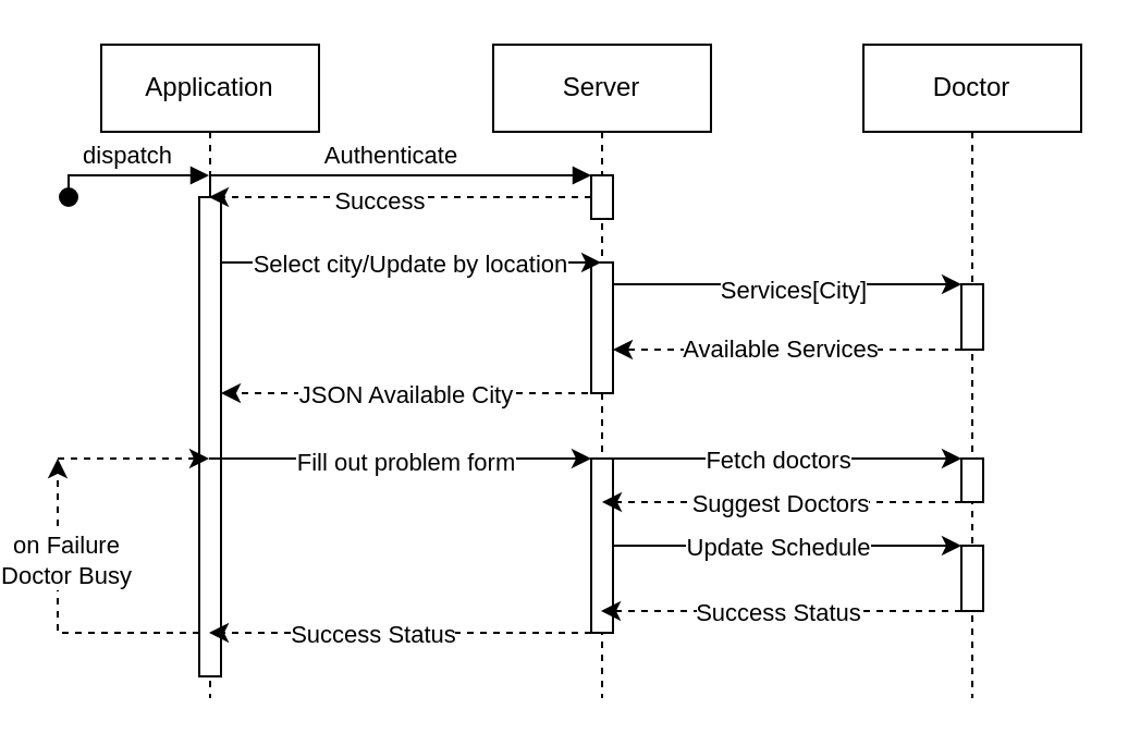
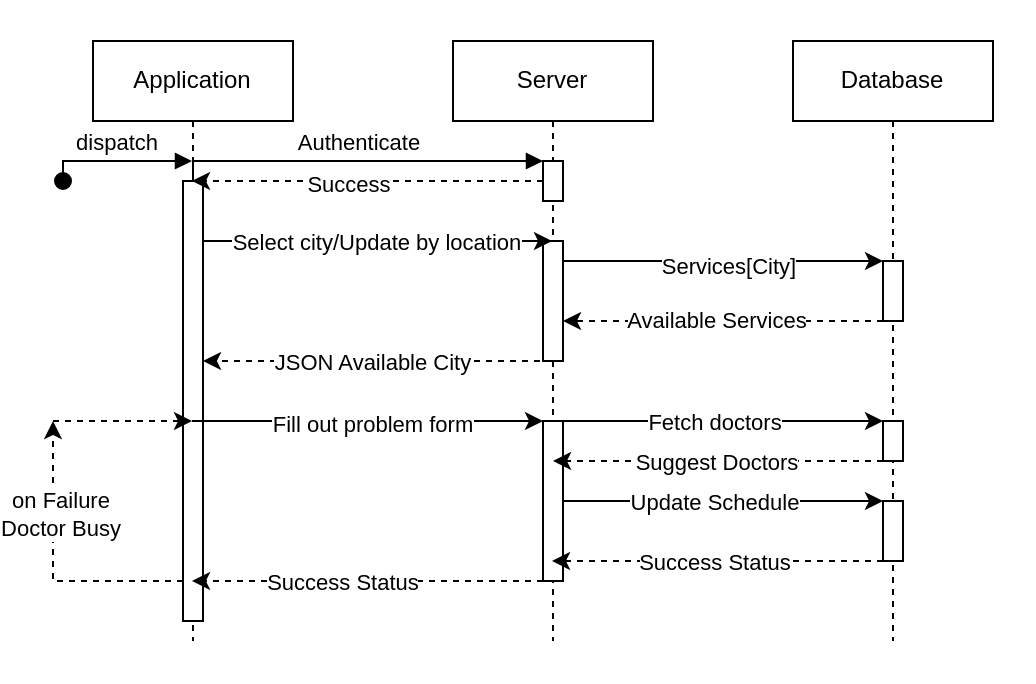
  <mxCell id="0" />
  <mxCell id="1" parent="0" />
  <mxCell id="2" value="Application" style="shape=umlLifeline;perimeter=lifelinePerimeter;whiteSpace=wrap;html=1;container=0;dropTarget=0;collapsible=0;recursiveResize=0;outlineConnect=0;portConstraint=eastwest;newEdgeStyle={&quot;edgeStyle&quot;:&quot;elbowEdgeStyle&quot;,&quot;elbow&quot;:&quot;vertical&quot;,&quot;curved&quot;:0,&quot;rounded&quot;:0};" parent="1" vertex="1"><mxGeometry x="40" y="20" width="100" height="300" as="geometry" /></mxCell>
  <mxCell id="3" style="edgeStyle=elbowEdgeStyle;rounded=0;orthogonalLoop=1;jettySize=auto;html=1;elbow=vertical;curved=0;dashed=1;" parent="2" source="6" target="2" edge="1"><mxGeometry relative="1" as="geometry" /></mxCell>
  <mxCell id="4" style="edgeStyle=elbowEdgeStyle;rounded=0;orthogonalLoop=1;jettySize=auto;html=1;elbow=vertical;curved=0;dashed=1;" parent="2" source="6" edge="1"><mxGeometry relative="1" as="geometry"><mxPoint x="-20" y="190" as="targetPoint" /><Array as="points"><mxPoint x="10" y="270" /><mxPoint x="10" y="260" /><mxPoint x="10" y="230" /><mxPoint x="20" y="260" /></Array></mxGeometry></mxCell>
  <mxCell id="5" value="on Failure&lt;br&gt;Doctor Busy" style="edgeLabel;html=1;align=center;verticalAlign=middle;resizable=0;points=[];" parent="4" vertex="1" connectable="0"><mxGeometry x="0.372" y="-3" relative="1" as="geometry"><mxPoint as="offset" /></mxGeometry></mxCell>
  <mxCell id="6" value="" style="html=1;points=[];perimeter=orthogonalPerimeter;outlineConnect=0;targetShapes=umlLifeline;portConstraint=eastwest;newEdgeStyle={&quot;edgeStyle&quot;:&quot;elbowEdgeStyle&quot;,&quot;elbow&quot;:&quot;vertical&quot;,&quot;curved&quot;:0,&quot;rounded&quot;:0};" parent="2" vertex="1"><mxGeometry x="45" y="70" width="10" height="220" as="geometry" /></mxCell>
  <mxCell id="7" value="dispatch" style="html=1;verticalAlign=bottom;startArrow=oval;endArrow=block;startSize=8;edgeStyle=elbowEdgeStyle;elbow=vertical;curved=0;rounded=0;" parent="2" target="2" edge="1"><mxGeometry relative="1" as="geometry"><mxPoint x="-15" y="70" as="sourcePoint" /><mxPoint x="-15" y="50" as="targetPoint" /><Array as="points"><mxPoint x="-10" y="60" /></Array></mxGeometry></mxCell>
  <mxCell id="8" style="edgeStyle=elbowEdgeStyle;rounded=0;orthogonalLoop=1;jettySize=auto;html=1;elbow=vertical;curved=0;dashed=1;" parent="1" source="10" target="6" edge="1"><mxGeometry relative="1" as="geometry"><Array as="points"><mxPoint x="160" y="180" /></Array></mxGeometry></mxCell>
  <mxCell id="9" value="JSON Available City" style="edgeLabel;html=1;align=center;verticalAlign=middle;resizable=0;points=[];" parent="8" vertex="1" connectable="0"><mxGeometry x="0.177" y="1" relative="1" as="geometry"><mxPoint x="13" y="-1" as="offset" /></mxGeometry></mxCell>
  <mxCell id="10" value="Server" style="shape=umlLifeline;perimeter=lifelinePerimeter;whiteSpace=wrap;html=1;container=0;dropTarget=0;collapsible=0;recursiveResize=0;outlineConnect=0;portConstraint=eastwest;newEdgeStyle={&quot;edgeStyle&quot;:&quot;elbowEdgeStyle&quot;,&quot;elbow&quot;:&quot;vertical&quot;,&quot;curved&quot;:0,&quot;rounded&quot;:0};" parent="1" vertex="1"><mxGeometry x="220" y="20" width="100" height="300" as="geometry" /></mxCell>
  <mxCell id="11" value="" style="html=1;points=[];perimeter=orthogonalPerimeter;outlineConnect=0;targetShapes=umlLifeline;portConstraint=eastwest;newEdgeStyle={&quot;edgeStyle&quot;:&quot;elbowEdgeStyle&quot;,&quot;elbow&quot;:&quot;vertical&quot;,&quot;curved&quot;:0,&quot;rounded&quot;:0};" parent="10" vertex="1"><mxGeometry x="45" y="60" width="10" height="20" as="geometry" /></mxCell>
  <mxCell id="12" value="" style="html=1;points=[];perimeter=orthogonalPerimeter;outlineConnect=0;targetShapes=umlLifeline;portConstraint=eastwest;newEdgeStyle={&quot;edgeStyle&quot;:&quot;elbowEdgeStyle&quot;,&quot;elbow&quot;:&quot;vertical&quot;,&quot;curved&quot;:0,&quot;rounded&quot;:0};" parent="10" vertex="1"><mxGeometry x="45" y="100" width="10" height="60" as="geometry" /></mxCell>
  <mxCell id="13" value="" style="html=1;points=[];perimeter=orthogonalPerimeter;outlineConnect=0;targetShapes=umlLifeline;portConstraint=eastwest;newEdgeStyle={&quot;edgeStyle&quot;:&quot;elbowEdgeStyle&quot;,&quot;elbow&quot;:&quot;vertical&quot;,&quot;curved&quot;:0,&quot;rounded&quot;:0};" parent="10" vertex="1"><mxGeometry x="45" y="190" width="10" height="80" as="geometry" /></mxCell>
  <mxCell id="14" value="Authenticate" style="html=1;verticalAlign=bottom;endArrow=block;edgeStyle=elbowEdgeStyle;elbow=vertical;curved=0;rounded=0;" parent="1" source="6" target="11" edge="1"><mxGeometry relative="1" as="geometry"><mxPoint x="195" y="100" as="sourcePoint" /><Array as="points"><mxPoint x="130" y="80" /><mxPoint x="180" y="90" /></Array></mxGeometry></mxCell>
- <mxCell id="15" value="Doctor" style="shape=umlLifeline;perimeter=lifelinePerimeter;whiteSpace=wrap;html=1;container=0;dropTarget=0;collapsible=0;recursiveResize=0;outlineConnect=0;portConstraint=eastwest;newEdgeStyle={&quot;edgeStyle&quot;:&quot;elbowEdgeStyle&quot;,&quot;elbow&quot;:&quot;vertical&quot;,&quot;curved&quot;:0,&quot;rounded&quot;:0};" parent="1" vertex="1"><mxGeometry x="390" y="20" width="100" height="300" as="geometry" /></mxCell>
+ <mxCell id="15" value="Database" style="shape=umlLifeline;perimeter=lifelinePerimeter;whiteSpace=wrap;html=1;container=0;dropTarget=0;collapsible=0;recursiveResize=0;outlineConnect=0;portConstraint=eastwest;newEdgeStyle={&quot;edgeStyle&quot;:&quot;elbowEdgeStyle&quot;,&quot;elbow&quot;:&quot;vertical&quot;,&quot;curved&quot;:0,&quot;rounded&quot;:0};" parent="1" vertex="1"><mxGeometry x="390" y="20" width="100" height="300" as="geometry" /></mxCell>
  <mxCell id="16" value="" style="html=1;points=[];perimeter=orthogonalPerimeter;outlineConnect=0;targetShapes=umlLifeline;portConstraint=eastwest;newEdgeStyle={&quot;edgeStyle&quot;:&quot;elbowEdgeStyle&quot;,&quot;elbow&quot;:&quot;vertical&quot;,&quot;curved&quot;:0,&quot;rounded&quot;:0};" parent="15" vertex="1"><mxGeometry x="45" y="110" width="10" height="30" as="geometry" /></mxCell>
  <mxCell id="17" style="edgeStyle=elbowEdgeStyle;rounded=0;orthogonalLoop=1;jettySize=auto;html=1;elbow=vertical;curved=0;dashed=1;" edge="1" parent="15" source="21"><mxGeometry relative="1" as="geometry"><Array as="points"><mxPoint x="-80" y="210" /><mxPoint x="-80" y="220" /><mxPoint x="-80" y="230" /><mxPoint x="-12" y="200" /></Array><mxPoint x="39.5" y="220" as="sourcePoint" /><mxPoint x="-120" y="210" as="targetPoint" /></mxGeometry></mxCell>
  <mxCell id="18" value="Suggest Doctors" style="edgeLabel;html=1;align=center;verticalAlign=middle;resizable=0;points=[];" vertex="1" connectable="0" parent="17"><mxGeometry x="0.216" relative="1" as="geometry"><mxPoint x="16" as="offset" /></mxGeometry></mxCell>
  <mxCell id="19" style="edgeStyle=elbowEdgeStyle;rounded=0;orthogonalLoop=1;jettySize=auto;html=1;elbow=vertical;curved=0;" edge="1" parent="15"><mxGeometry relative="1" as="geometry"><Array as="points"><mxPoint x="-80" y="190" /><mxPoint x="-30" y="170" /></Array><mxPoint x="-115" y="190" as="sourcePoint" /><mxPoint x="45" y="190" as="targetPoint" /></mxGeometry></mxCell>
  <mxCell id="20" value="Fetch doctors" style="edgeLabel;html=1;align=center;verticalAlign=middle;resizable=0;points=[];" vertex="1" connectable="0" parent="19"><mxGeometry x="-0.308" y="-3" relative="1" as="geometry"><mxPoint x="20" y="-3" as="offset" /></mxGeometry></mxCell>
  <mxCell id="21" value="" style="html=1;points=[];perimeter=orthogonalPerimeter;outlineConnect=0;targetShapes=umlLifeline;portConstraint=eastwest;newEdgeStyle={&quot;edgeStyle&quot;:&quot;elbowEdgeStyle&quot;,&quot;elbow&quot;:&quot;vertical&quot;,&quot;curved&quot;:0,&quot;rounded&quot;:0};" vertex="1" parent="15"><mxGeometry x="45" y="190" width="10" height="20" as="geometry" /></mxCell>
  <mxCell id="22" style="edgeStyle=elbowEdgeStyle;rounded=0;orthogonalLoop=1;jettySize=auto;html=1;elbow=vertical;curved=0;dashed=1;" parent="1" source="11" target="2" edge="1"><mxGeometry relative="1" as="geometry" /></mxCell>
  <mxCell id="23" value="Success" style="edgeLabel;html=1;align=center;verticalAlign=middle;resizable=0;points=[];" parent="22" vertex="1" connectable="0"><mxGeometry x="0.118" y="1" relative="1" as="geometry"><mxPoint as="offset" /></mxGeometry></mxCell>
  <mxCell id="24" style="edgeStyle=elbowEdgeStyle;rounded=0;orthogonalLoop=1;jettySize=auto;html=1;elbow=vertical;curved=0;" parent="1" source="6" target="10" edge="1"><mxGeometry relative="1" as="geometry"><Array as="points"><mxPoint x="170" y="120" /></Array></mxGeometry></mxCell>
  <mxCell id="25" value="Select city/Update by location" style="edgeLabel;html=1;align=center;verticalAlign=middle;resizable=0;points=[];" parent="24" vertex="1" connectable="0"><mxGeometry x="0.198" y="-2" relative="1" as="geometry"><mxPoint x="-19" y="-2" as="offset" /></mxGeometry></mxCell>
  <mxCell id="26" style="edgeStyle=elbowEdgeStyle;rounded=0;orthogonalLoop=1;jettySize=auto;html=1;elbow=vertical;curved=0;" parent="1" source="12" target="16" edge="1"><mxGeometry relative="1" as="geometry"><Array as="points"><mxPoint x="333" y="130" /></Array></mxGeometry></mxCell>
  <mxCell id="27" value="Services[City]" style="edgeLabel;html=1;align=center;verticalAlign=middle;resizable=0;points=[];" parent="26" vertex="1" connectable="0"><mxGeometry x="0.027" y="-2" relative="1" as="geometry"><mxPoint as="offset" /></mxGeometry></mxCell>
  <mxCell id="28" style="edgeStyle=elbowEdgeStyle;rounded=0;orthogonalLoop=1;jettySize=auto;html=1;elbow=vertical;curved=0;dashed=1;" parent="1" source="16" target="12" edge="1"><mxGeometry relative="1" as="geometry"><Array as="points"><mxPoint x="410" y="160" /><mxPoint x="380" y="150" /></Array></mxGeometry></mxCell>
  <mxCell id="29" value="Available Services" style="edgeLabel;html=1;align=center;verticalAlign=middle;resizable=0;points=[];" parent="28" vertex="1" connectable="0"><mxGeometry x="0.048" y="-1" relative="1" as="geometry"><mxPoint as="offset" /></mxGeometry></mxCell>
  <mxCell id="30" style="edgeStyle=elbowEdgeStyle;rounded=0;orthogonalLoop=1;jettySize=auto;html=1;elbow=vertical;curved=0;" parent="1" source="2" target="13" edge="1"><mxGeometry relative="1" as="geometry"><Array as="points"><mxPoint x="200" y="210" /></Array></mxGeometry></mxCell>
  <mxCell id="31" value="Fill out problem form" style="edgeLabel;html=1;align=center;verticalAlign=middle;resizable=0;points=[];" parent="30" vertex="1" connectable="0"><mxGeometry x="0.025" y="-1" relative="1" as="geometry"><mxPoint as="offset" /></mxGeometry></mxCell>
  <mxCell id="32" style="edgeStyle=elbowEdgeStyle;rounded=0;orthogonalLoop=1;jettySize=auto;html=1;elbow=vertical;curved=0;startArrow=none;" parent="1" source="35" target="15" edge="1"><mxGeometry relative="1" as="geometry" /></mxCell>
  <mxCell id="33" style="edgeStyle=elbowEdgeStyle;rounded=0;orthogonalLoop=1;jettySize=auto;html=1;elbow=vertical;curved=0;dashed=1;" parent="1" source="35" target="10" edge="1"><mxGeometry relative="1" as="geometry"><Array as="points"><mxPoint x="400" y="280" /><mxPoint x="310" y="280" /><mxPoint x="310" y="290" /><mxPoint x="378" y="260" /></Array></mxGeometry></mxCell>
  <mxCell id="34" value="Success Status" style="edgeLabel;html=1;align=center;verticalAlign=middle;resizable=0;points=[];" parent="33" vertex="1" connectable="0"><mxGeometry x="0.216" relative="1" as="geometry"><mxPoint x="16" as="offset" /></mxGeometry></mxCell>
  <mxCell id="35" value="" style="html=1;points=[];perimeter=orthogonalPerimeter;outlineConnect=0;targetShapes=umlLifeline;portConstraint=eastwest;newEdgeStyle={&quot;edgeStyle&quot;:&quot;elbowEdgeStyle&quot;,&quot;elbow&quot;:&quot;vertical&quot;,&quot;curved&quot;:0,&quot;rounded&quot;:0};" parent="1" vertex="1"><mxGeometry x="435" y="250" width="10" height="30" as="geometry" /></mxCell>
  <mxCell id="36" style="edgeStyle=elbowEdgeStyle;rounded=0;orthogonalLoop=1;jettySize=auto;html=1;elbow=vertical;curved=0;" parent="1" source="13" target="35" edge="1"><mxGeometry relative="1" as="geometry"><Array as="points"><mxPoint x="310" y="250" /><mxPoint x="360" y="230" /></Array></mxGeometry></mxCell>
  <mxCell id="37" value="Update Schedule" style="edgeLabel;html=1;align=center;verticalAlign=middle;resizable=0;points=[];" parent="36" vertex="1" connectable="0"><mxGeometry x="-0.308" y="-3" relative="1" as="geometry"><mxPoint x="20" y="-3" as="offset" /></mxGeometry></mxCell>
  <mxCell id="38" style="edgeStyle=elbowEdgeStyle;rounded=0;orthogonalLoop=1;jettySize=auto;html=1;elbow=vertical;curved=0;dashed=1;" parent="1" source="13" target="2" edge="1"><mxGeometry relative="1" as="geometry"><Array as="points"><mxPoint x="200" y="290" /></Array></mxGeometry></mxCell>
  <mxCell id="39" value="Success Status" style="edgeLabel;html=1;align=center;verticalAlign=middle;resizable=0;points=[];" parent="38" vertex="1" connectable="0"><mxGeometry x="0.156" y="1" relative="1" as="geometry"><mxPoint y="-1" as="offset" /></mxGeometry></mxCell>
  <mxCell id="40" value="" style="endArrow=classic;html=1;rounded=0;dashed=1;" parent="1" target="2" edge="1"><mxGeometry width="50" height="50" relative="1" as="geometry"><mxPoint x="20" y="210" as="sourcePoint" /><mxPoint x="340" y="140" as="targetPoint" /></mxGeometry></mxCell>
  <mxCell id="41" value="" style="html=1;points=[];perimeter=orthogonalPerimeter;outlineConnect=0;targetShapes=umlLifeline;portConstraint=eastwest;newEdgeStyle={&quot;edgeStyle&quot;:&quot;elbowEdgeStyle&quot;,&quot;elbow&quot;:&quot;vertical&quot;,&quot;curved&quot;:0,&quot;rounded&quot;:0};" vertex="1" parent="1"><mxGeometry x="435" y="250" width="10" height="30" as="geometry" /></mxCell>
